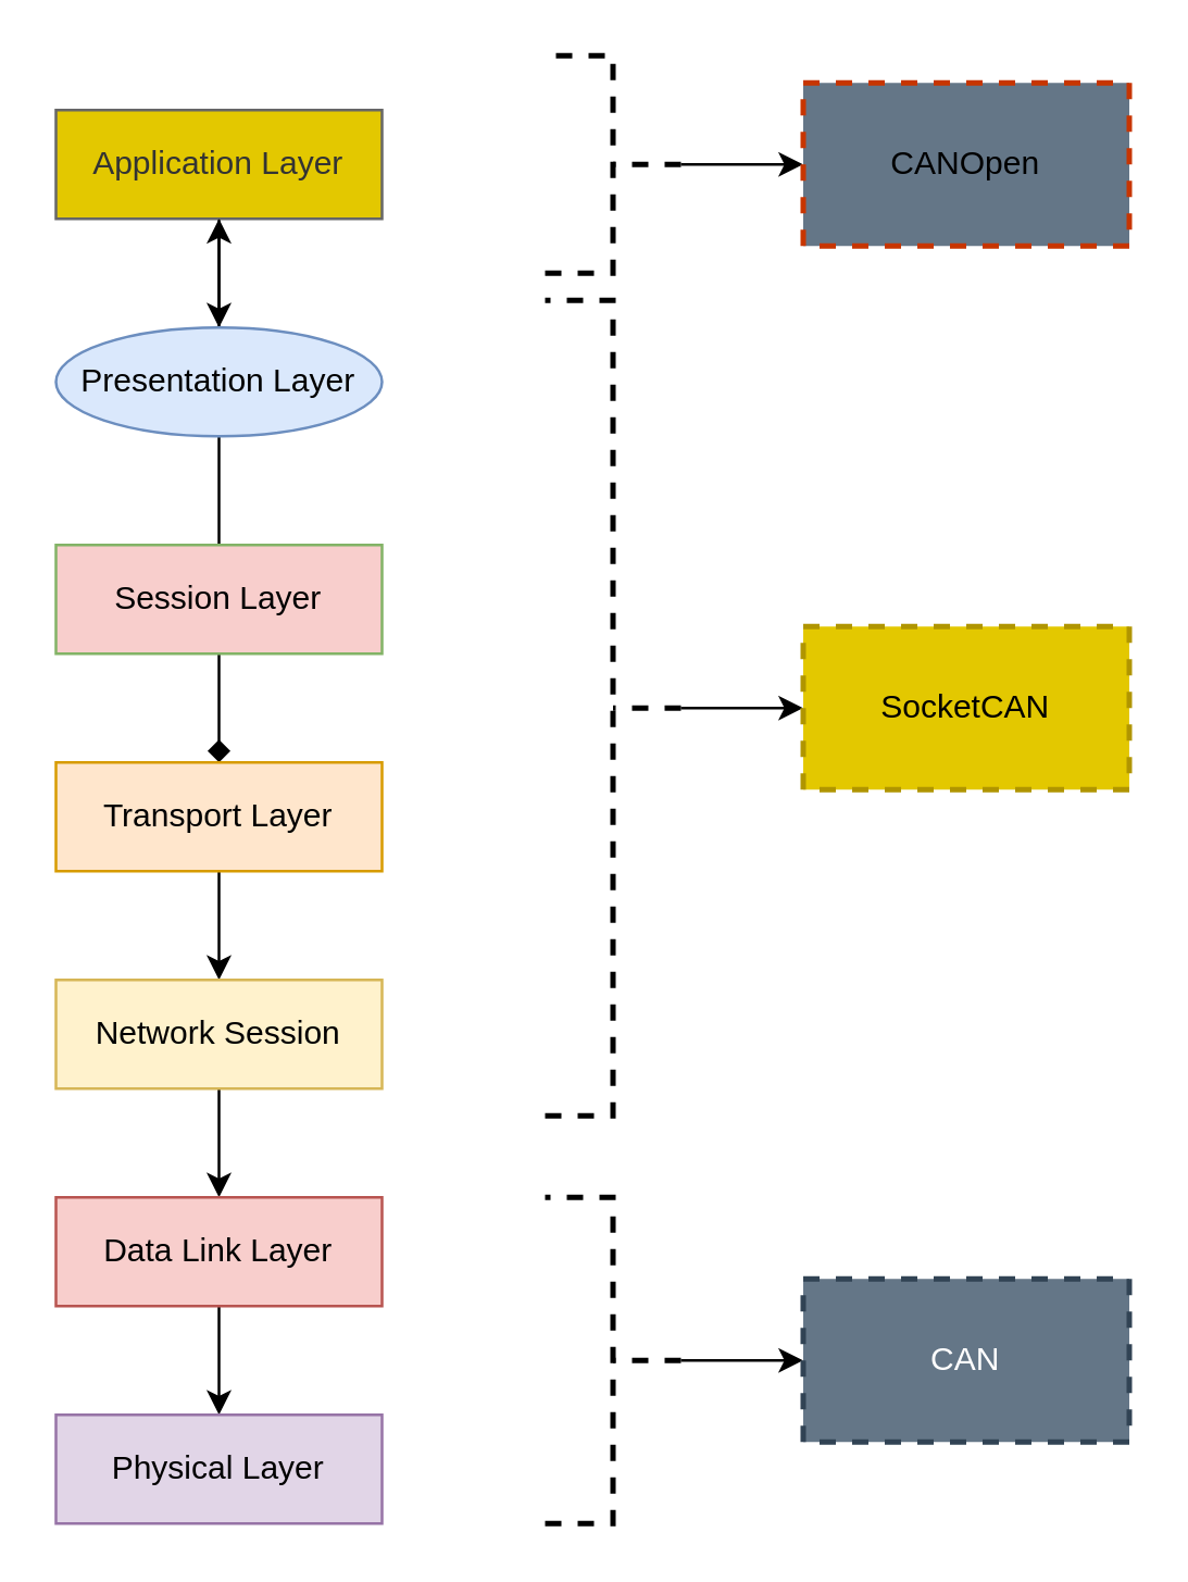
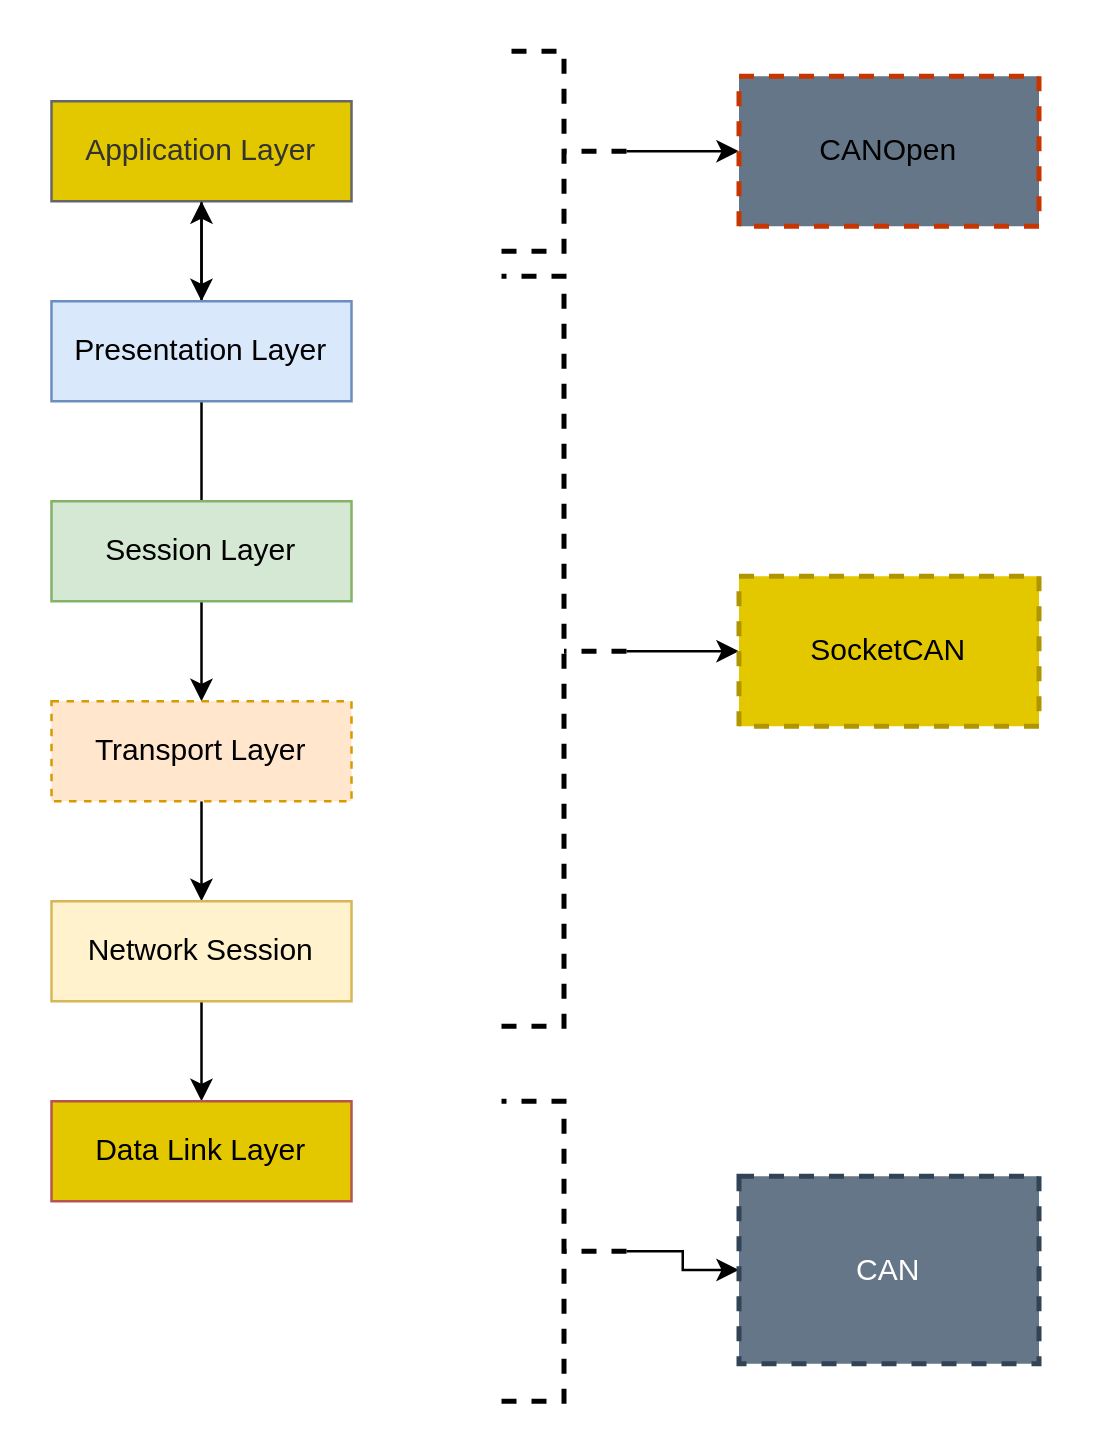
  <mxCell id="0" />
  <mxCell id="1" parent="0" />
  <mxCell id="2" value="" style="edgeStyle=orthogonalEdgeStyle;rounded=0;orthogonalLoop=1;jettySize=auto;html=1;" edge="1" parent="1" source="3" target="6"><mxGeometry relative="1" as="geometry" /></mxCell>
  <mxCell id="3" value="Application Layer" style="rounded=0;whiteSpace=wrap;html=1;fillColor=#e3c800;strokeColor=#666666;fontColor=#333333;" vertex="1" parent="1"><mxGeometry x="20" y="40" width="120" height="40" as="geometry" /></mxCell>
  <mxCell id="4" value="" style="edgeStyle=orthogonalEdgeStyle;rounded=0;orthogonalLoop=1;jettySize=auto;html=1;" edge="1" parent="1" source="6" target="3"><mxGeometry relative="1" as="geometry" /></mxCell>
  <mxCell id="5" value="" style="edgeStyle=orthogonalEdgeStyle;rounded=0;orthogonalLoop=1;jettySize=auto;html=1;endArrow=none;" edge="1" parent="1" source="6" target="8"><mxGeometry relative="1" as="geometry" /></mxCell>
- <mxCell id="6" value="&lt;div&gt;Presentation Layer&lt;/div&gt;" style="ellipse;whiteSpace=wrap;html=1;fillColor=#dae8fc;strokeColor=#6c8ebf;" vertex="1" parent="1"><mxGeometry x="20" y="120" width="120" height="40" as="geometry" /></mxCell>
- <mxCell id="7" value="" style="edgeStyle=orthogonalEdgeStyle;rounded=0;orthogonalLoop=1;jettySize=auto;html=1;endArrow=diamond;" edge="1" parent="1" source="8" target="10"><mxGeometry relative="1" as="geometry" /></mxCell>
- <mxCell id="8" value="&lt;div&gt;Session Layer&lt;/div&gt;" style="rounded=0;whiteSpace=wrap;html=1;fillColor=#f8cecc;strokeColor=#82b366;" vertex="1" parent="1"><mxGeometry x="20" y="200" width="120" height="40" as="geometry" /></mxCell>
+ <mxCell id="6" value="&lt;div&gt;Presentation Layer&lt;/div&gt;" style="rounded=0;whiteSpace=wrap;html=1;fillColor=#dae8fc;strokeColor=#6c8ebf;" vertex="1" parent="1"><mxGeometry x="20" y="120" width="120" height="40" as="geometry" /></mxCell>
+ <mxCell id="7" value="" style="edgeStyle=orthogonalEdgeStyle;rounded=0;orthogonalLoop=1;jettySize=auto;html=1;" edge="1" parent="1" source="8" target="10"><mxGeometry relative="1" as="geometry" /></mxCell>
+ <mxCell id="8" value="&lt;div&gt;Session Layer&lt;/div&gt;" style="rounded=0;whiteSpace=wrap;html=1;fillColor=#d5e8d4;strokeColor=#82b366;" vertex="1" parent="1"><mxGeometry x="20" y="200" width="120" height="40" as="geometry" /></mxCell>
  <mxCell id="9" value="" style="edgeStyle=orthogonalEdgeStyle;rounded=0;orthogonalLoop=1;jettySize=auto;html=1;" edge="1" parent="1" source="10" target="12"><mxGeometry relative="1" as="geometry" /></mxCell>
- <mxCell id="10" value="&lt;div&gt;Transport Layer&lt;/div&gt;" style="rounded=0;whiteSpace=wrap;html=1;fillColor=#ffe6cc;strokeColor=#d79b00;" vertex="1" parent="1"><mxGeometry x="20" y="280" width="120" height="40" as="geometry" /></mxCell>
+ <mxCell id="10" value="&lt;div&gt;Transport Layer&lt;/div&gt;" style="rounded=0;whiteSpace=wrap;html=1;fillColor=#ffe6cc;strokeColor=#d79b00;dashed=1;" vertex="1" parent="1"><mxGeometry x="20" y="280" width="120" height="40" as="geometry" /></mxCell>
  <mxCell id="11" value="" style="edgeStyle=orthogonalEdgeStyle;rounded=0;orthogonalLoop=1;jettySize=auto;html=1;" edge="1" parent="1" source="12" target="14"><mxGeometry relative="1" as="geometry" /></mxCell>
  <mxCell id="12" value="&lt;div&gt;Network Session&lt;/div&gt;" style="rounded=0;whiteSpace=wrap;html=1;fillColor=#fff2cc;strokeColor=#d6b656;" vertex="1" parent="1"><mxGeometry x="20" y="360" width="120" height="40" as="geometry" /></mxCell>
- <mxCell id="13" value="" style="edgeStyle=orthogonalEdgeStyle;rounded=0;orthogonalLoop=1;jettySize=auto;html=1;" edge="1" parent="1" source="14" target="15"><mxGeometry relative="1" as="geometry" /></mxCell>
- <mxCell id="14" value="&lt;div&gt;Data Link Layer&lt;/div&gt;" style="rounded=0;whiteSpace=wrap;html=1;fillColor=#f8cecc;strokeColor=#b85450;" vertex="1" parent="1"><mxGeometry x="20" y="440" width="120" height="40" as="geometry" /></mxCell>
- <mxCell id="15" value="&lt;div&gt;Physical Layer&lt;/div&gt;" style="rounded=0;whiteSpace=wrap;html=1;fillColor=#e1d5e7;strokeColor=#9673a6;" vertex="1" parent="1"><mxGeometry x="20" y="520" width="120" height="40" as="geometry" /></mxCell>
+ <mxCell id="14" value="&lt;div&gt;Data Link Layer&lt;/div&gt;" style="rounded=0;whiteSpace=wrap;html=1;fillColor=#e3c800;strokeColor=#b85450;" vertex="1" parent="1"><mxGeometry x="20" y="440" width="120" height="40" as="geometry" /></mxCell>
  <mxCell id="16" value="" style="edgeStyle=orthogonalEdgeStyle;rounded=0;orthogonalLoop=1;jettySize=auto;html=1;" edge="1" parent="1" source="17" target="18"><mxGeometry relative="1" as="geometry" /></mxCell>
  <mxCell id="17" value="" style="strokeWidth=2;html=1;shape=mxgraph.flowchart.annotation_2;align=left;labelPosition=right;pointerEvents=1;direction=west;dashed=1;" vertex="1" parent="1"><mxGeometry x="200" y="440" width="50" height="120" as="geometry" /></mxCell>
- <mxCell id="18" value="CAN" style="whiteSpace=wrap;html=1;align=center;strokeWidth=2;pointerEvents=1;dashed=1;fillColor=#647687;fontColor=#ffffff;strokeColor=#314354;" vertex="1" parent="1"><mxGeometry x="295" y="470" width="120" height="60" as="geometry" /></mxCell>
+ <mxCell id="18" value="CAN" style="whiteSpace=wrap;html=1;align=center;strokeWidth=2;pointerEvents=1;dashed=1;fillColor=#647687;fontColor=#ffffff;strokeColor=#314354;" vertex="1" parent="1"><mxGeometry x="295" y="470" width="120" height="75" as="geometry" /></mxCell>
  <mxCell id="19" value="" style="edgeStyle=orthogonalEdgeStyle;rounded=0;orthogonalLoop=1;jettySize=auto;html=1;" edge="1" parent="1" source="20" target="21"><mxGeometry relative="1" as="geometry" /></mxCell>
  <mxCell id="20" value="" style="strokeWidth=2;html=1;shape=mxgraph.flowchart.annotation_2;align=left;labelPosition=right;pointerEvents=1;direction=west;dashed=1;" vertex="1" parent="1"><mxGeometry x="200" y="20" width="50" height="80" as="geometry" /></mxCell>
  <mxCell id="21" value="CANOpen" style="whiteSpace=wrap;html=1;align=center;strokeWidth=2;pointerEvents=1;dashed=1;fillColor=#647687;fontColor=#000000;strokeColor=#C73500;" vertex="1" parent="1"><mxGeometry x="295" y="30" width="120" height="60" as="geometry" /></mxCell>
  <mxCell id="22" value="" style="edgeStyle=orthogonalEdgeStyle;rounded=0;orthogonalLoop=1;jettySize=auto;html=1;" edge="1" parent="1" source="23" target="24"><mxGeometry relative="1" as="geometry" /></mxCell>
  <mxCell id="23" value="" style="strokeWidth=2;html=1;shape=mxgraph.flowchart.annotation_2;align=left;labelPosition=right;pointerEvents=1;direction=west;dashed=1;" vertex="1" parent="1"><mxGeometry x="200" y="110" width="50" height="300" as="geometry" /></mxCell>
  <mxCell id="24" value="SocketCAN" style="whiteSpace=wrap;html=1;align=center;strokeWidth=2;pointerEvents=1;dashed=1;fillColor=#e3c800;fontColor=#000000;strokeColor=#B09500;" vertex="1" parent="1"><mxGeometry x="295" y="230" width="120" height="60" as="geometry" /></mxCell>
